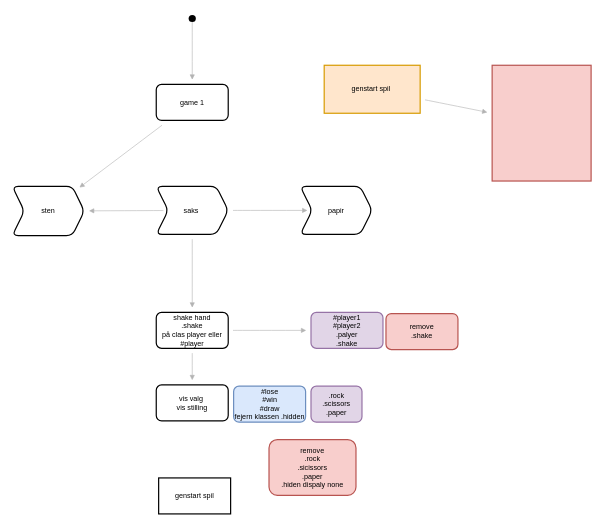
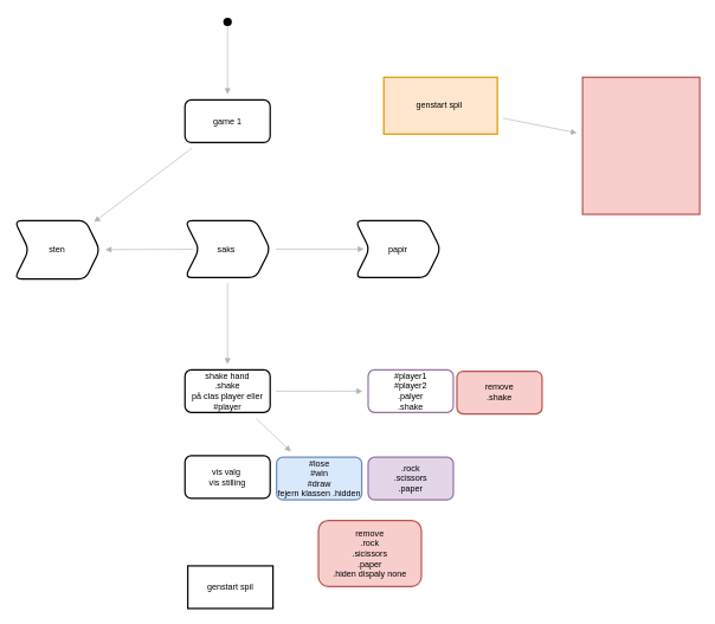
  <mxCell id="0" />
  <mxCell id="1" parent="0" />
  <mxCell id="2" value="" style="edgeStyle=none;curved=1;rounded=0;orthogonalLoop=1;jettySize=auto;html=1;strokeColor=#B3B3B3;endArrow=block;endFill=1;sourcePerimeterSpacing=8;targetPerimeterSpacing=8;" edge="1" parent="1" source="3" target="5"><mxGeometry relative="1" as="geometry" /></mxCell>
  <mxCell id="3" value="" style="shape=waypoint;size=6;pointerEvents=1;points=[];fillColor=none;resizable=0;rotatable=0;perimeter=centerPerimeter;snapToPoint=1;strokeWidth=4;" vertex="1" parent="1"><mxGeometry x="310" y="20" width="20" height="20" as="geometry" /></mxCell>
  <mxCell id="4" value="" style="edgeStyle=none;curved=1;rounded=0;orthogonalLoop=1;jettySize=auto;html=1;strokeColor=#B3B3B3;endArrow=block;endFill=1;sourcePerimeterSpacing=8;targetPerimeterSpacing=8;" edge="1" parent="1" source="5" target="11"><mxGeometry relative="1" as="geometry" /></mxCell>
  <mxCell id="5" value="game 1" style="rounded=1;whiteSpace=wrap;html=1;fillColor=none;strokeWidth=2;" vertex="1" parent="1"><mxGeometry x="260" y="140" width="120" height="60" as="geometry" /></mxCell>
  <mxCell id="6" value="" style="edgeStyle=none;curved=1;rounded=0;orthogonalLoop=1;jettySize=auto;html=1;strokeColor=#B3B3B3;endArrow=block;endFill=1;sourcePerimeterSpacing=8;targetPerimeterSpacing=8;" edge="1" parent="1" source="9" target="10"><mxGeometry relative="1" as="geometry" /></mxCell>
  <mxCell id="7" value="" style="edgeStyle=none;curved=1;rounded=0;orthogonalLoop=1;jettySize=auto;html=1;strokeColor=#B3B3B3;endArrow=block;endFill=1;sourcePerimeterSpacing=8;targetPerimeterSpacing=8;" edge="1" parent="1" source="9" target="11"><mxGeometry relative="1" as="geometry" /></mxCell>
  <mxCell id="8" value="" style="edgeStyle=none;curved=1;rounded=0;orthogonalLoop=1;jettySize=auto;html=1;strokeColor=#B3B3B3;endArrow=block;endFill=1;sourcePerimeterSpacing=8;targetPerimeterSpacing=8;" edge="1" parent="1" source="9" target="14"><mxGeometry relative="1" as="geometry" /></mxCell>
  <mxCell id="9" value="saks&amp;nbsp;" style="shape=step;perimeter=stepPerimeter;whiteSpace=wrap;html=1;fixedSize=1;fillColor=none;rounded=1;strokeWidth=2;" vertex="1" parent="1"><mxGeometry x="260" y="310" width="120" height="80" as="geometry" /></mxCell>
  <mxCell id="10" value="papir" style="shape=step;perimeter=stepPerimeter;whiteSpace=wrap;html=1;fixedSize=1;fillColor=none;rounded=1;strokeWidth=2;" vertex="1" parent="1"><mxGeometry x="500" y="310" width="120" height="80" as="geometry" /></mxCell>
  <mxCell id="11" value="sten" style="shape=step;perimeter=stepPerimeter;whiteSpace=wrap;html=1;fixedSize=1;fillColor=none;rounded=1;strokeWidth=2;" vertex="1" parent="1"><mxGeometry x="20" y="310" width="120" height="82" as="geometry" /></mxCell>
- <mxCell id="12" value="" style="edgeStyle=none;curved=1;rounded=0;orthogonalLoop=1;jettySize=auto;html=1;strokeColor=#B3B3B3;endArrow=block;endFill=1;sourcePerimeterSpacing=8;targetPerimeterSpacing=8;" edge="1" parent="1" source="14" target="15"><mxGeometry relative="1" as="geometry" /></mxCell>
+ <mxCell id="12" value="" style="edgeStyle=none;curved=1;rounded=0;orthogonalLoop=1;jettySize=auto;html=1;strokeColor=#B3B3B3;endArrow=block;endFill=1;sourcePerimeterSpacing=8;targetPerimeterSpacing=8;" edge="1" parent="1" source="14" target="17"><mxGeometry relative="1" as="geometry" /></mxCell>
  <mxCell id="13" value="" style="edgeStyle=none;curved=1;rounded=0;orthogonalLoop=1;jettySize=auto;html=1;strokeColor=#B3B3B3;endArrow=block;endFill=1;sourcePerimeterSpacing=8;targetPerimeterSpacing=8;" edge="1" parent="1" source="14" target="19"><mxGeometry relative="1" as="geometry" /></mxCell>
  <mxCell id="14" value="shake hand&lt;br&gt;.shake&lt;br&gt;på clas player eller #player" style="whiteSpace=wrap;html=1;fillColor=none;rounded=1;strokeWidth=2;" vertex="1" parent="1"><mxGeometry x="260" y="520" width="120" height="60" as="geometry" /></mxCell>
  <mxCell id="15" value="vis valg&amp;nbsp;&lt;br&gt;vis stilling" style="rounded=1;whiteSpace=wrap;html=1;fillColor=none;strokeWidth=2;" vertex="1" parent="1"><mxGeometry x="260" y="641" width="120" height="60" as="geometry" /></mxCell>
  <mxCell id="16" value="genstart spil" style="whiteSpace=wrap;html=1;strokeWidth=2;" vertex="1" parent="1"><mxGeometry x="264" y="796" width="120" height="60" as="geometry" /></mxCell>
  <mxCell id="17" value="&lt;div style=&quot;text-align: center;&quot;&gt;&lt;span style=&quot;background-color: initial;&quot;&gt;#lose&lt;/span&gt;&lt;/div&gt;&lt;div style=&quot;text-align: center;&quot;&gt;&lt;span style=&quot;background-color: initial;&quot;&gt;#win&lt;/span&gt;&lt;/div&gt;&lt;div style=&quot;text-align: center;&quot;&gt;&lt;span style=&quot;background-color: initial;&quot;&gt;#draw&lt;/span&gt;&lt;/div&gt;fejern klassen .hidden" style="rounded=1;whiteSpace=wrap;html=1;fillColor=#dae8fc;strokeWidth=2;strokeColor=#6c8ebf;align=left;" vertex="1" parent="1"><mxGeometry x="389" y="643" width="120" height="60" as="geometry" /></mxCell>
- <mxCell id="18" value=".rock&lt;br&gt;.scissors&lt;br&gt;.paper" style="whiteSpace=wrap;html=1;align=center;fillColor=#e1d5e7;strokeColor=#9673a6;rounded=1;strokeWidth=2;" vertex="1" parent="1"><mxGeometry x="518" y="643" width="85" height="60" as="geometry" /></mxCell>
- <mxCell id="19" value="#player1&lt;br&gt;#player2&lt;br&gt;.palyer&lt;br&gt;.shake" style="whiteSpace=wrap;html=1;fillColor=#e1d5e7;rounded=1;strokeWidth=2;strokeColor=#9673a6;" vertex="1" parent="1"><mxGeometry x="518" y="520" width="120" height="60" as="geometry" /></mxCell>
+ <mxCell id="18" value=".rock&lt;br&gt;.scissors&lt;br&gt;.paper" style="whiteSpace=wrap;html=1;align=center;fillColor=#e1d5e7;strokeColor=#9673a6;rounded=1;strokeWidth=2;" vertex="1" parent="1"><mxGeometry x="518" y="643" width="120" height="60" as="geometry" /></mxCell>
+ <mxCell id="19" value="#player1&lt;br&gt;#player2&lt;br&gt;.palyer&lt;br&gt;.shake" style="whiteSpace=wrap;html=1;fillColor=#ffffff;rounded=1;strokeWidth=2;strokeColor=#9673a6;" vertex="1" parent="1"><mxGeometry x="518" y="520" width="120" height="60" as="geometry" /></mxCell>
  <mxCell id="20" value="remove&lt;br&gt;.shake" style="whiteSpace=wrap;html=1;fillColor=#f8cecc;strokeColor=#b85450;rounded=1;strokeWidth=2;" vertex="1" parent="1"><mxGeometry x="643" y="522" width="120" height="60" as="geometry" /></mxCell>
  <mxCell id="21" value="remove&lt;br&gt;.rock&lt;br&gt;.sicissors&lt;br&gt;.paper&lt;br&gt;.hiden dispaly none" style="whiteSpace=wrap;html=1;fillColor=#f8cecc;strokeColor=#b85450;rounded=1;strokeWidth=2;" vertex="1" parent="1"><mxGeometry x="448" y="732" width="145" height="93" as="geometry" /></mxCell>
  <mxCell id="22" value="" style="edgeStyle=none;curved=1;rounded=0;orthogonalLoop=1;jettySize=auto;html=1;strokeColor=#B3B3B3;endArrow=block;endFill=1;sourcePerimeterSpacing=8;targetPerimeterSpacing=8;" edge="1" parent="1" source="23" target="24"><mxGeometry relative="1" as="geometry" /></mxCell>
  <mxCell id="23" value="genstart spil&amp;nbsp;" style="rounded=0;whiteSpace=wrap;html=1;strokeWidth=2;fillColor=#ffe6cc;strokeColor=#d79b00;" vertex="1" parent="1"><mxGeometry x="540" y="108" width="160" height="80" as="geometry" /></mxCell>
  <mxCell id="24" value="" style="rounded=0;whiteSpace=wrap;html=1;strokeWidth=2;fillColor=#f8cecc;strokeColor=#b85450;" vertex="1" parent="1"><mxGeometry x="820" y="108" width="165" height="193" as="geometry" /></mxCell>
